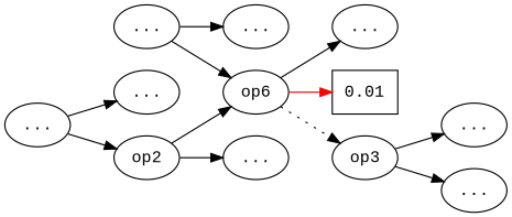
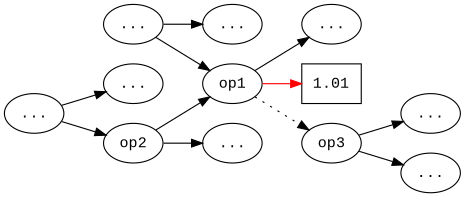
  digraph {
    fontname="Liberation Mono"
    rankdir=LR
    node [fontname="Liberation Mono"]
    edge [fontname="Liberation Mono"]
    n1 [label="..."]
    n2 [label="..."]
-   op1 [label=op6]
+   op1
    n4 [label="..."]
-   n5 [label=0.01 shape=box]
+   n5 [label=1.01 shape=box]
    op3
    n7 [label="..."]
    n8 [label="..."]
    op2
    n10 [label="..."]
    n11 [label="..."]
    n12 [label="..."]
    n1 -> n2
    n1 -> op1
    op1 -> n4
    op1 -> n5 [color=red]
    op1 -> op3 [style=dotted]
    op3 -> n11
    op3 -> n12
    n7 -> n8
    n7 -> op2
    op2 -> op1
    op2 -> n10
  }
